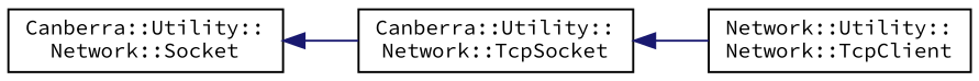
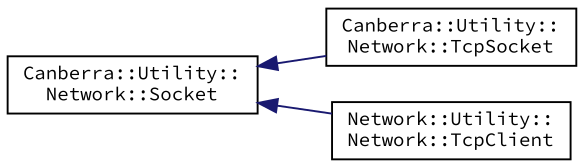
  digraph {
    fontname="Source Code Pro"
    rankdir=LR
    node [color=black fillcolor=white fontname="Source Code Pro" fontsize=10 shape=record style=filled]
    edge [color=midnightblue dir=back fontname="Source Code Pro" fontsize=10 labelfontname=Helvetica labelfontsize=10 style=solid]
    n1 [height=0.2 label="Canberra::Utility::\lNetwork::Socket" width=0.4]
    n2 [height=0.2 label="Canberra::Utility::\lNetwork::TcpSocket" width=0.4]
    n3 [height=0.2 label="Network::Utility::\lNetwork::TcpClient" width=0.4]
    n1 -> n2
-   n2 -> n3
+   n1 -> n3
  }
